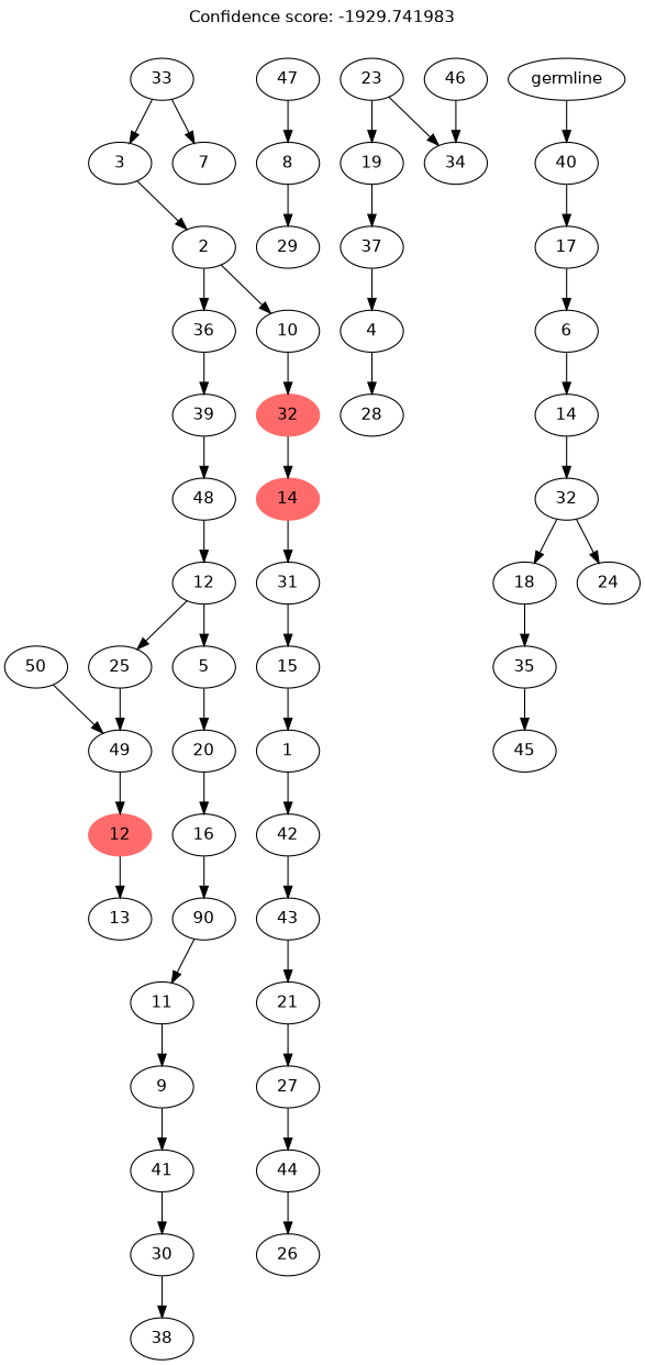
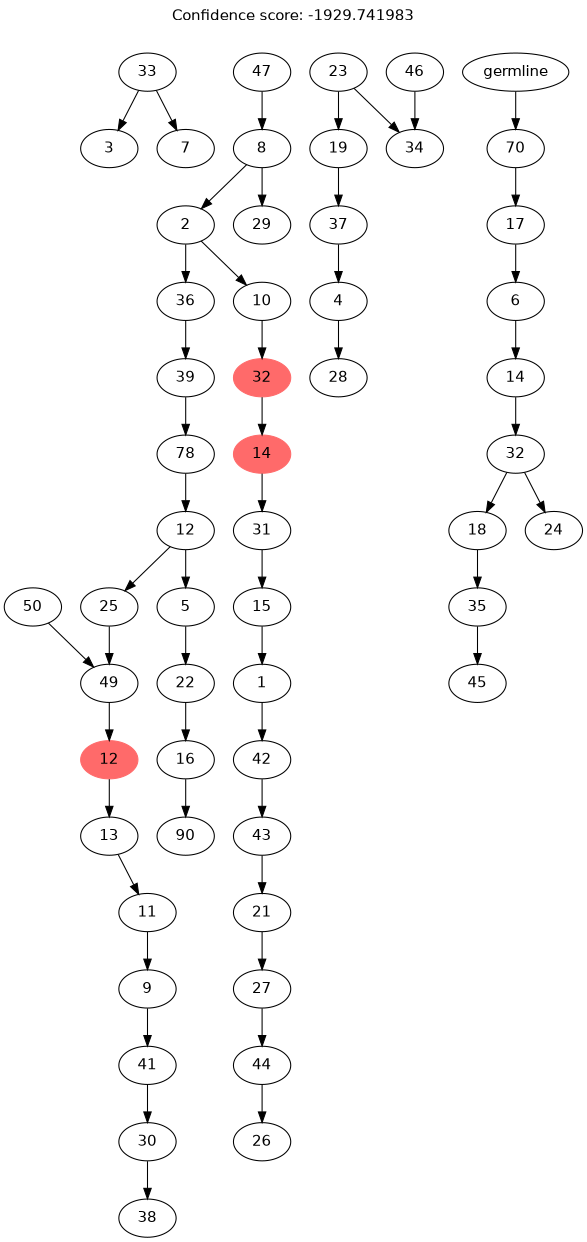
  digraph {
    fontname="DejaVu Sans"
    label="Confidence score: -1929.741983"
    labelloc=t
    node [fontname="DejaVu Sans"]
    edge [fontname="DejaVu Sans"]
    n1 [label=16]
    n2 [label=90]
-   n3 [label=20]
+   n3 [label=22]
    n4 [label=5]
    n5 [label=30]
    n6 [label=38]
    n7 [label=41]
    n8 [label=9]
    n9 [label=11]
    n10 [label=13]
    n11 [color=indianred1 label=12 style=filled]
    n12 [label=49]
    n13 [label=50]
    n14 [label=25]
    n15 [label=12]
-   n16 [label=48]
+   n16 [label=78]
    n17 [label=39]
    n18 [label=36]
    n19 [label=44]
    n20 [label=26]
    n21 [label=27]
    n22 [label=21]
    n23 [label=43]
    n24 [label=42]
    n25 [label=1]
    n26 [label=15]
    n27 [label=31]
    n28 [color=indianred1 label=14 style=filled]
    n29 [color=indianred1 label=32 style=filled]
    n30 [label=10]
    n31 [label=2]
    n32 [label=3]
    n33 [label=8]
    n34 [label=29]
    n35 [label=47]
    n36 [label=7]
    n37 [label=33]
    n38 [label=28]
    n39 [label=4]
    n40 [label=37]
    n41 [label=19]
    n42 [label=23]
    n43 [label=34]
    n44 [label=46]
    n45 [label=45]
    n46 [label=35]
    n47 [label=18]
    n48 [label=32]
    n49 [label=24]
    n50 [label=14]
    n51 [label=6]
    n52 [label=17]
-   n53 [label=40]
+   n53 [label=70]
    n54 [label=germline]
    n1 -> n2
    n3 -> n1
    n4 -> n3
    n5 -> n6
    n7 -> n5
    n8 -> n7
    n9 -> n8
-   n2 -> n9
+   n10 -> n9
    n11 -> n10
    n12 -> n11
    n13 -> n12
    n14 -> n12
    n15 -> n4
    n15 -> n14
    n16 -> n15
    n17 -> n16
    n18 -> n17
    n19 -> n20
    n21 -> n19
    n22 -> n21
    n23 -> n22
    n24 -> n23
    n25 -> n24
    n26 -> n25
    n27 -> n26
    n28 -> n27
    n29 -> n28
    n30 -> n29
    n31 -> n18
    n31 -> n30
-   n32 -> n31
+   n33 -> n31
    n33 -> n34
    n35 -> n33
    n37 -> n32
    n37 -> n36
    n39 -> n38
    n40 -> n39
    n41 -> n40
    n42 -> n41
    n42 -> n43
    n44 -> n43
    n46 -> n45
    n47 -> n46
    n48 -> n47
    n48 -> n49
    n50 -> n48
    n51 -> n50
    n52 -> n51
    n53 -> n52
    n54 -> n53
  }
